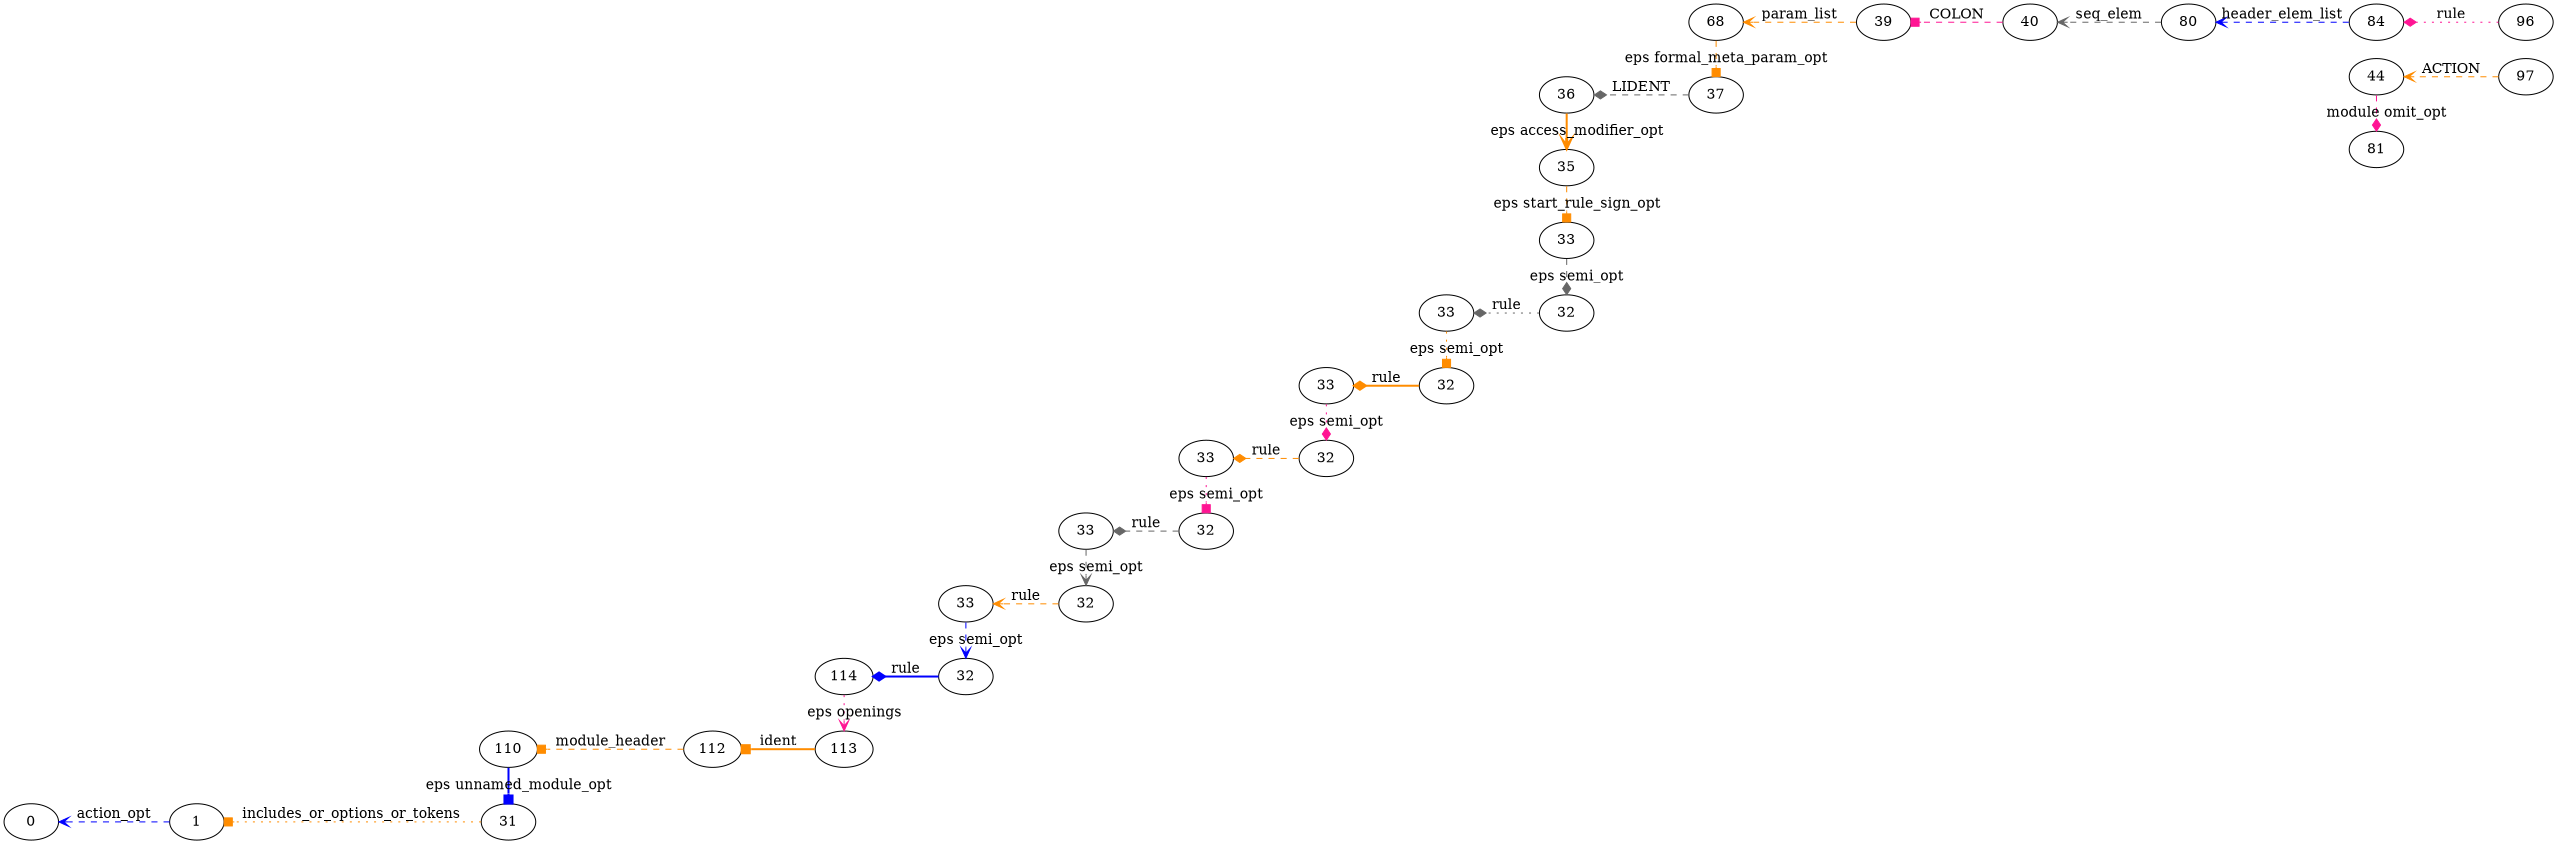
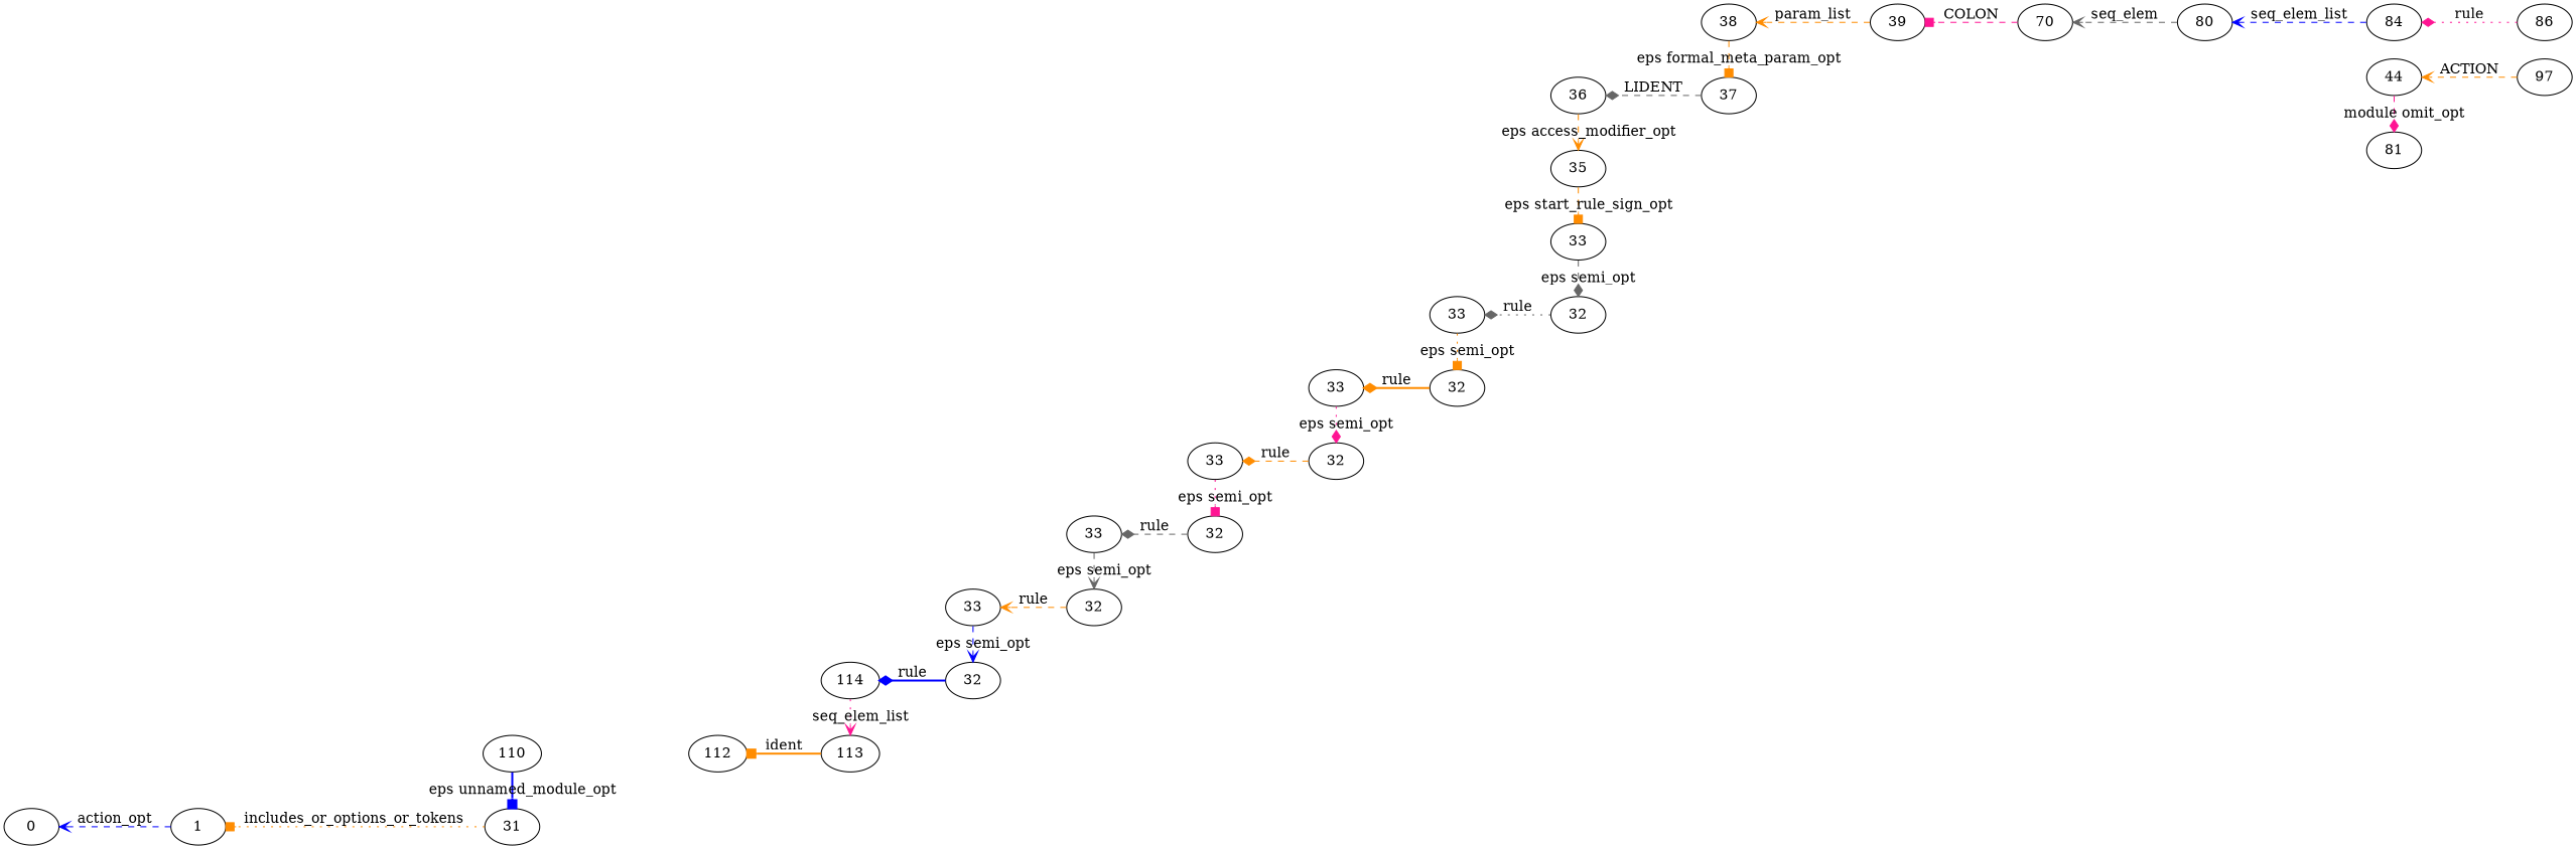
  digraph {
    rankdir=RL
    edge [arrowhead=vee color=darkorange style=dashed]
    n1 [label=97]
-   n2 [label=96]
+   n2 [label=86]
    n3 [label=44]
    n4 [label=81]
    n5 [label=84]
    n6 [label=80]
-   n7 [label=40]
+   n7 [label=70]
    n8 [label=39]
-   n9 [label=68]
+   n9 [label=38]
    n10 [label=37]
    n11 [label=36]
    n12 [label=35]
    n13 [label=33]
    n14 [label=32]
    n15 [label=33]
    n16 [label=32]
    n17 [label=33]
    n18 [label=32]
    n19 [label=33]
    n20 [label=32]
    n21 [label=33]
    n22 [label=32]
    n23 [label=33]
    n24 [label=32]
    n25 [label=114]
    n26 [label=113]
    n27 [label=112]
    n28 [label=110]
    n29 [label=31]
    n30 [label=1]
    n31 [label=0]
    subgraph sub_1 {
      rank=same
      n1
      n2
    }
    subgraph sub_2 {
      rank=same
      n3
      n4
      n5
    }
    subgraph sub_3 {
      rank=same
      n6
    }
    subgraph sub_4 {
      rank=same
      n7
    }
    subgraph sub_5 {
      rank=same
      n8
    }
    subgraph sub_6 {
      rank=same
      n9
      n10
    }
    subgraph sub_7 {
      rank=same
      n11
      n12
      n13
      n14
    }
    subgraph sub_8 {
      rank=same
      n15
      n16
    }
    subgraph sub_9 {
      rank=same
      n17
      n18
    }
    subgraph sub_10 {
      rank=same
      n19
      n20
    }
    subgraph sub_11 {
      rank=same
      n21
      n22
    }
    subgraph sub_12 {
      rank=same
      n23
      n24
    }
    subgraph sub_13 {
      rank=same
      n25
      n26
    }
    subgraph sub_14 {
      rank=same
      n27
    }
    subgraph sub_15 {
      rank=same
      n28
      n29
    }
    subgraph sub_16 {
      rank=same
      n30
    }
    subgraph sub_17 {
      rank=same
      n31
    }
    n1 -> n3 [label=ACTION]
    n2 -> n5 [arrowhead=diamond color=deeppink label=rule style=dotted]
    n3 -> n4 [arrowhead=diamond color=deeppink label="module omit_opt"]
-   n5 -> n6 [color=blue label=header_elem_list]
+   n5 -> n6 [color=blue label=seq_elem_list]
    n6 -> n7 [color=gray40 label=seq_elem]
    n7 -> n8 [arrowhead=box color=deeppink label=COLON]
    n8 -> n9 [label=param_list]
    n9 -> n10 [arrowhead=box label="eps formal_meta_param_opt"]
    n10 -> n11 [arrowhead=diamond color=gray40 label=LIDENT]
-   n11 -> n12 [label="eps access_modifier_opt" style=bold]
+   n11 -> n12 [label="eps access_modifier_opt"]
    n12 -> n13 [arrowhead=box label="eps start_rule_sign_opt"]
    n13 -> n14 [arrowhead=diamond color=gray40 label="eps semi_opt"]
    n14 -> n15 [arrowhead=diamond color=gray40 label=rule style=dotted]
    n15 -> n16 [arrowhead=box label="eps semi_opt" style=dotted]
    n16 -> n17 [arrowhead=diamond label=rule style=bold]
    n17 -> n18 [arrowhead=diamond color=deeppink label="eps semi_opt" style=dotted]
    n18 -> n19 [arrowhead=diamond label=rule]
    n19 -> n20 [arrowhead=box color=deeppink label="eps semi_opt" style=dotted]
    n20 -> n21 [arrowhead=diamond color=gray40 label=rule]
    n21 -> n22 [color=gray40 label="eps semi_opt"]
    n22 -> n23 [label=rule]
    n23 -> n24 [color=blue label="eps semi_opt"]
    n24 -> n25 [arrowhead=diamond color=blue label=rule style=bold]
-   n25 -> n26 [color=deeppink label="eps openings" style=dotted]
+   n25 -> n26 [color=deeppink label=seq_elem_list style=dotted]
    n26 -> n27 [arrowhead=box label=ident style=bold]
-   n27 -> n28 [arrowhead=box label=module_header]
    n28 -> n29 [arrowhead=box color=blue label="eps unnamed_module_opt" style=bold]
    n29 -> n30 [arrowhead=box label=includes_or_options_or_tokens style=dotted]
    n30 -> n31 [color=blue label=action_opt]
  }
